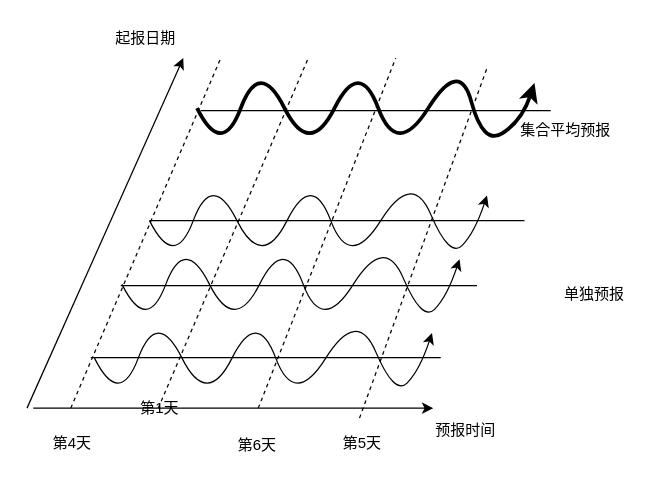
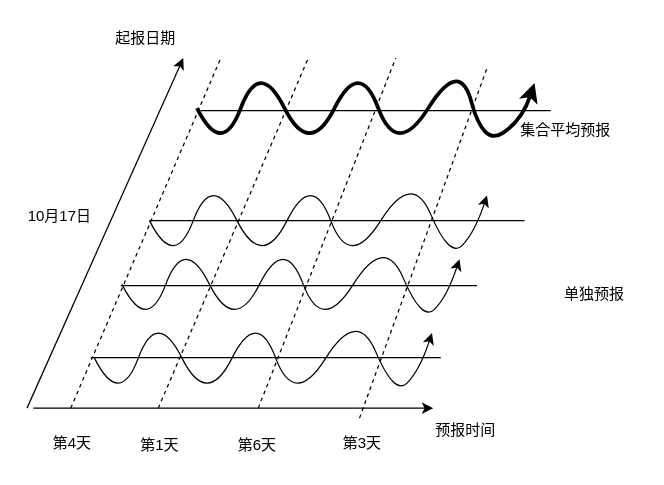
  <mxCell id="0" />
  <mxCell id="1" parent="0" />
  <mxCell id="2" value="" style="endArrow=classic;html=1;" parent="1" edge="1"><mxGeometry width="50" height="50" relative="1" as="geometry"><mxPoint x="21" y="326" as="sourcePoint" /><mxPoint x="146" y="46" as="targetPoint" /></mxGeometry></mxCell>
  <mxCell id="3" value="" style="endArrow=classic;html=1;" parent="1" edge="1"><mxGeometry width="50" height="50" relative="1" as="geometry"><mxPoint x="26" y="326" as="sourcePoint" /><mxPoint x="346" y="326" as="targetPoint" /></mxGeometry></mxCell>
  <mxCell id="4" value="" style="endArrow=none;html=1;" parent="1" edge="1"><mxGeometry width="50" height="50" relative="1" as="geometry"><mxPoint x="72" y="285.5" as="sourcePoint" /><mxPoint x="352" y="285.5" as="targetPoint" /></mxGeometry></mxCell>
  <mxCell id="5" value="" style="endArrow=none;html=1;" parent="1" edge="1"><mxGeometry width="50" height="50" relative="1" as="geometry"><mxPoint x="96" y="228" as="sourcePoint" /><mxPoint x="381" y="228" as="targetPoint" /></mxGeometry></mxCell>
  <mxCell id="6" value="" style="endArrow=none;html=1;" parent="1" edge="1"><mxGeometry width="50" height="50" relative="1" as="geometry"><mxPoint x="119" y="176" as="sourcePoint" /><mxPoint x="419" y="176" as="targetPoint" /></mxGeometry></mxCell>
  <mxCell id="7" value="" style="endArrow=none;html=1;" parent="1" edge="1"><mxGeometry width="50" height="50" relative="1" as="geometry"><mxPoint x="160" y="88" as="sourcePoint" /><mxPoint x="440" y="88" as="targetPoint" /></mxGeometry></mxCell>
  <mxCell id="8" value="" style="curved=1;endArrow=classic;html=1;" parent="1" edge="1"><mxGeometry width="50" height="50" relative="1" as="geometry"><mxPoint x="75" y="286" as="sourcePoint" /><mxPoint x="345" y="266" as="targetPoint" /><Array as="points"><mxPoint x="95" y="326" /><mxPoint x="125" y="246" /><mxPoint x="165" y="326" /><mxPoint x="205" y="246" /><mxPoint x="235" y="326" /><mxPoint x="285" y="246" /><mxPoint x="315" y="316" /><mxPoint x="335" y="296" /></Array></mxGeometry></mxCell>
  <mxCell id="9" value="" style="curved=1;endArrow=classic;html=1;" parent="1" edge="1"><mxGeometry width="50" height="50" relative="1" as="geometry"><mxPoint x="97" y="227" as="sourcePoint" /><mxPoint x="367" y="207" as="targetPoint" /><Array as="points"><mxPoint x="117" y="267" /><mxPoint x="147" y="187" /><mxPoint x="187" y="267" /><mxPoint x="227" y="187" /><mxPoint x="257" y="267" /><mxPoint x="307" y="187" /><mxPoint x="337" y="257" /><mxPoint x="357" y="237" /></Array></mxGeometry></mxCell>
  <mxCell id="10" value="" style="curved=1;endArrow=classic;html=1;" parent="1" edge="1"><mxGeometry width="50" height="50" relative="1" as="geometry"><mxPoint x="119" y="176" as="sourcePoint" /><mxPoint x="389" y="156" as="targetPoint" /><Array as="points"><mxPoint x="139" y="216" /><mxPoint x="169" y="136" /><mxPoint x="209" y="216" /><mxPoint x="249" y="136" /><mxPoint x="279" y="216" /><mxPoint x="329" y="136" /><mxPoint x="359" y="206" /><mxPoint x="379" y="186" /></Array></mxGeometry></mxCell>
  <mxCell id="11" value="" style="curved=1;endArrow=classic;html=1;strokeWidth=3;" parent="1" edge="1"><mxGeometry width="50" height="50" relative="1" as="geometry"><mxPoint x="157" y="86" as="sourcePoint" /><mxPoint x="427" y="66" as="targetPoint" /><Array as="points"><mxPoint x="177" y="126" /><mxPoint x="207" y="46" /><mxPoint x="247" y="126" /><mxPoint x="287" y="46" /><mxPoint x="317" y="126" /><mxPoint x="367" y="46" /><mxPoint x="386" y="116" /><mxPoint x="417" y="96" /></Array></mxGeometry></mxCell>
  <mxCell id="12" value="" style="endArrow=none;dashed=1;html=1;" parent="1" edge="1"><mxGeometry width="50" height="50" relative="1" as="geometry"><mxPoint x="126" y="326" as="sourcePoint" /><mxPoint x="246" y="46" as="targetPoint" /></mxGeometry></mxCell>
  <mxCell id="13" value="" style="endArrow=none;dashed=1;html=1;" parent="1" edge="1"><mxGeometry width="50" height="50" relative="1" as="geometry"><mxPoint x="206" y="326" as="sourcePoint" /><mxPoint x="316" y="46" as="targetPoint" /></mxGeometry></mxCell>
  <mxCell id="14" value="" style="endArrow=none;dashed=1;html=1;" parent="1" edge="1"><mxGeometry width="50" height="50" relative="1" as="geometry"><mxPoint x="287" y="334" as="sourcePoint" /><mxPoint x="389" y="54" as="targetPoint" /></mxGeometry></mxCell>
  <mxCell id="15" value="" style="endArrow=none;dashed=1;html=1;" parent="1" edge="1"><mxGeometry width="50" height="50" relative="1" as="geometry"><mxPoint x="56" y="326" as="sourcePoint" /><mxPoint x="176" y="46" as="targetPoint" /></mxGeometry></mxCell>
  <mxCell id="16" value="第4天" style="text;html=1;resizable=0;points=[];autosize=1;align=left;verticalAlign=top;spacingTop=-4;" parent="1" vertex="1"><mxGeometry x="40" y="344" width="50" height="20" as="geometry" /></mxCell>
- <mxCell id="17" value="第1天" style="text;html=1;resizable=0;points=[];autosize=1;align=left;verticalAlign=top;spacingTop=-4;" parent="1" vertex="1"><mxGeometry x="110" y="316" width="50" height="20" as="geometry" /></mxCell>
+ <mxCell id="17" value="第1天" style="text;html=1;resizable=0;points=[];autosize=1;align=left;verticalAlign=top;spacingTop=-4;" parent="1" vertex="1"><mxGeometry x="110" y="346" width="50" height="20" as="geometry" /></mxCell>
  <mxCell id="18" value="第6天" style="text;html=1;resizable=0;points=[];autosize=1;align=left;verticalAlign=top;spacingTop=-4;" parent="1" vertex="1"><mxGeometry x="188" y="346" width="50" height="20" as="geometry" /></mxCell>
- <mxCell id="19" value="第5天" style="text;html=1;resizable=0;points=[];autosize=1;align=left;verticalAlign=top;spacingTop=-4;" parent="1" vertex="1"><mxGeometry x="272" y="344" width="50" height="20" as="geometry" /></mxCell>
+ <mxCell id="19" value="第3天" style="text;html=1;resizable=0;points=[];autosize=1;align=left;verticalAlign=top;spacingTop=-4;" parent="1" vertex="1"><mxGeometry x="272" y="344" width="50" height="20" as="geometry" /></mxCell>
+ <mxCell id="20" value="10月17日" style="text;html=1;resizable=0;points=[];autosize=1;align=left;verticalAlign=top;spacingTop=-4;" parent="1" vertex="1"><mxGeometry x="20" y="163" width="70" height="20" as="geometry" /></mxCell>
  <mxCell id="21" value="起报日期" style="text;html=1;resizable=0;points=[];autosize=1;align=left;verticalAlign=top;spacingTop=-4;" parent="1" vertex="1"><mxGeometry x="90" y="20" width="60" height="20" as="geometry" /></mxCell>
  <mxCell id="22" value="预报时间" style="text;html=1;resizable=0;points=[];autosize=1;align=left;verticalAlign=top;spacingTop=-4;" parent="1" vertex="1"><mxGeometry x="346" y="334" width="60" height="20" as="geometry" /></mxCell>
  <mxCell id="23" value="单独预报" style="text;html=1;resizable=0;points=[];autosize=1;align=left;verticalAlign=top;spacingTop=-4;" parent="1" vertex="1"><mxGeometry x="449" y="225" width="60" height="20" as="geometry" /></mxCell>
  <mxCell id="24" value="集合平均预报" style="text;html=1;resizable=0;points=[];autosize=1;align=left;verticalAlign=top;spacingTop=-4;" parent="1" vertex="1"><mxGeometry x="414" y="94" width="90" height="20" as="geometry" /></mxCell>
